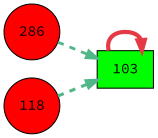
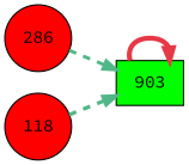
  digraph {
    rankdir=LR
    fontname="Source Code Pro"
    node [fillcolor="#fe0000" shape=circle style=filled fontname="Source Code Pro"]
    edge [color="#52b788" style=dashed fontname="Source Code Pro"]
    n1 [label=286]
-   n2 [fillcolor="#00fe00" label=103 shape=box]
+   n2 [fillcolor="#00fe00" label=903 shape=box]
    n3 [label=118]
    n1 -> n2 [penwidth=2.71]
    n2 -> n2 [color="#e63946" penwidth=4.00 style=""]
    n3 -> n2 [penwidth=3.00]
  }
